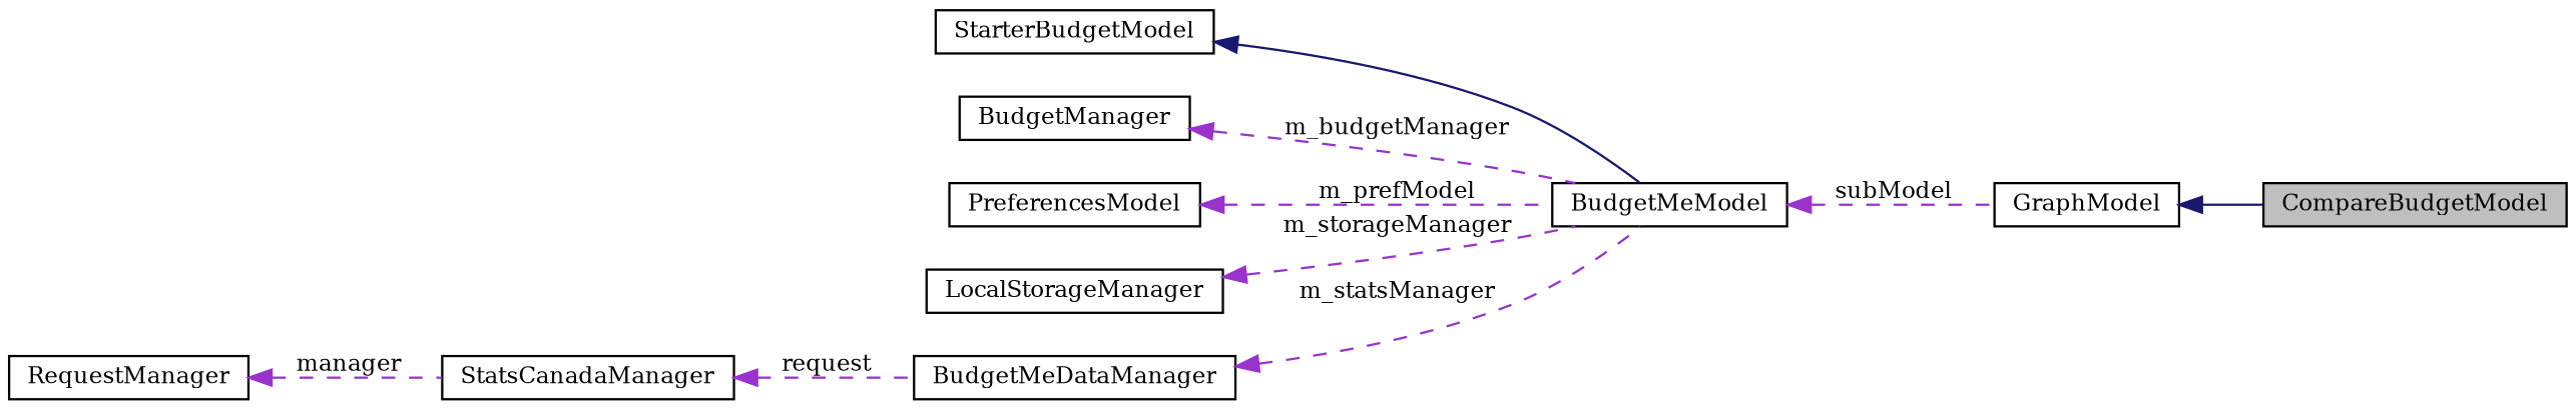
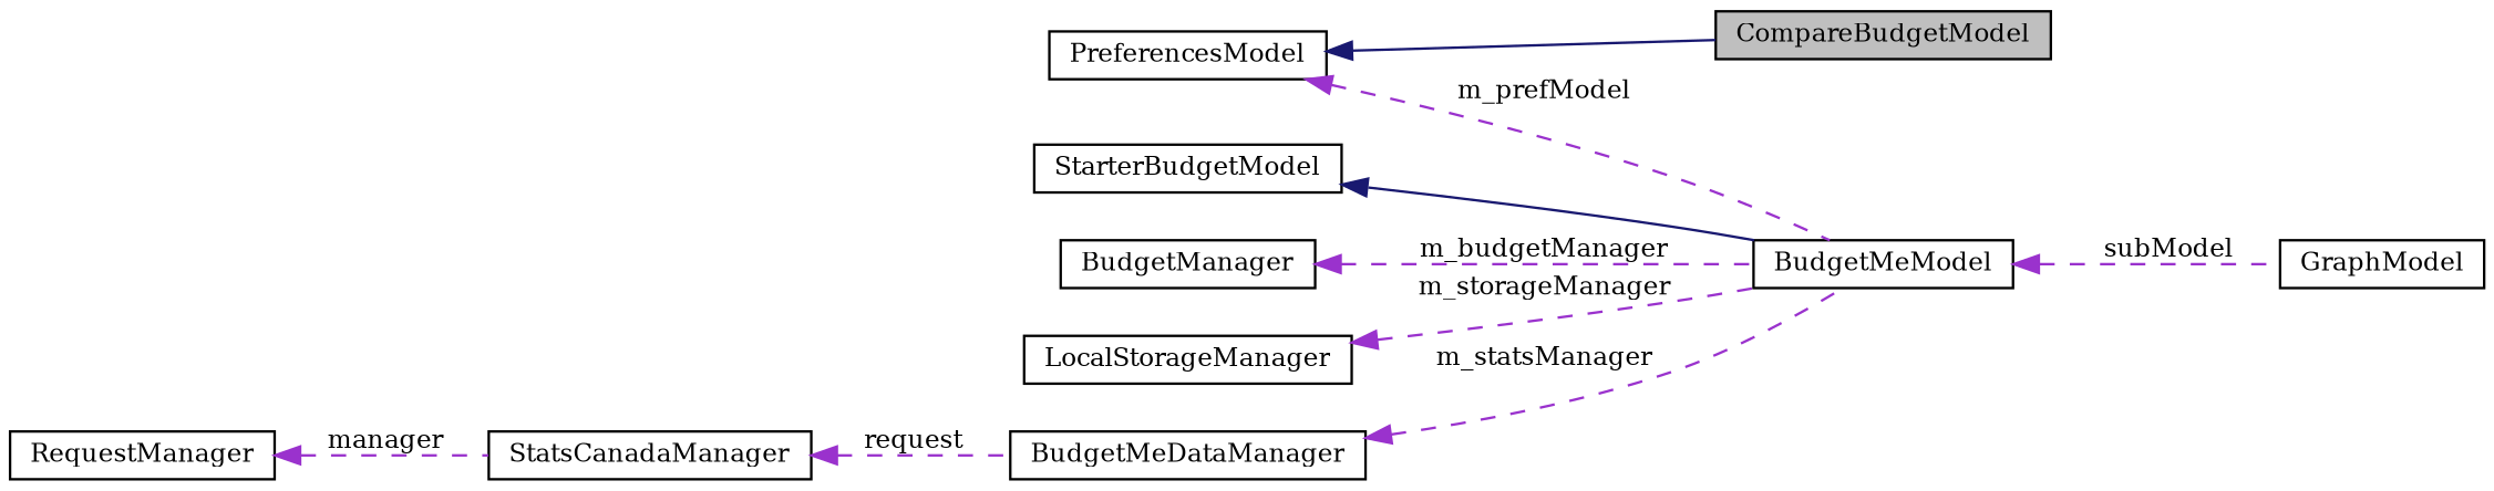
  digraph {
    fontname="DejaVu Serif"
    rankdir=LR
    node [color=black fillcolor=white fontname="DejaVu Serif" fontsize=10 shape=record style=filled]
    edge [color=darkorchid3 dir=back fontname="DejaVu Serif" fontsize=10 labelfontname=Helvetica labelfontsize=10 style=dashed]
    n1 [fillcolor=grey75 fontcolor=black height=0.2 label=CompareBudgetModel width=0.4]
    n2 [height=0.2 label=GraphModel width=0.4]
    n3 [height=0.2 label=BudgetMeModel width=0.4]
    n4 [height=0.2 label=StarterBudgetModel width=0.4]
    n5 [height=0.2 label=BudgetManager width=0.4]
    n6 [height=0.2 label=PreferencesModel width=0.4]
    n7 [height=0.2 label=LocalStorageManager width=0.4]
    n8 [height=0.2 label=BudgetMeDataManager width=0.4]
    n9 [height=0.2 label=StatsCanadaManager width=0.4]
    n10 [height=0.2 label=RequestManager width=0.4]
-   n2 -> n1 [color=midnightblue style=solid]
+   n6 -> n1 [color=midnightblue style=solid]
    n3 -> n2 [label=" subModel"]
    n4 -> n3 [color=midnightblue style=solid]
    n5 -> n3 [label=" m_budgetManager"]
    n6 -> n3 [label=" m_prefModel"]
    n7 -> n3 [label=" m_storageManager"]
    n8 -> n3 [label=" m_statsManager"]
    n9 -> n8 [label=" request"]
    n10 -> n9 [label=" manager"]
  }
